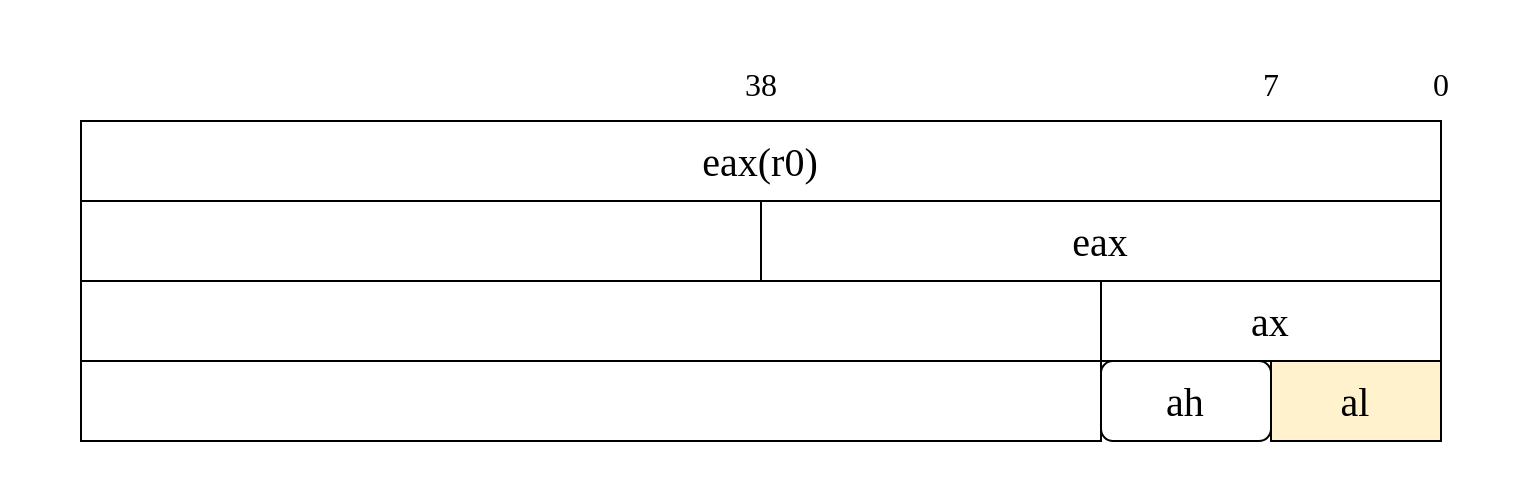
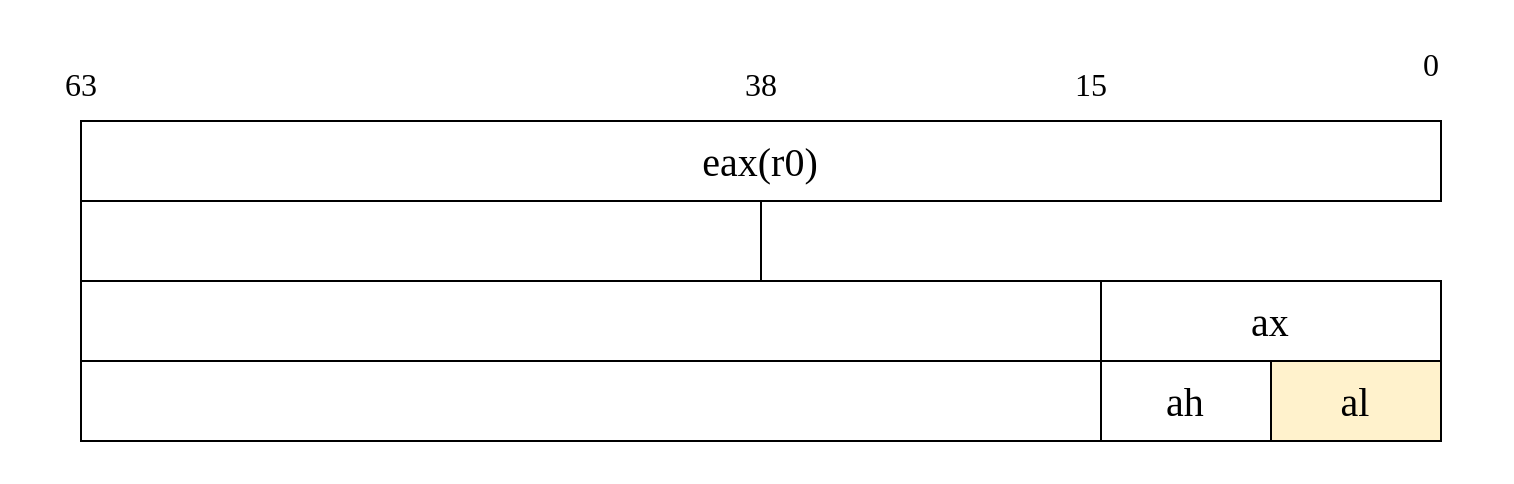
  <mxCell id="0" />
  <mxCell id="1" parent="0" />
  <mxCell id="2" value="&lt;font style=&quot;font-size: 20px;&quot; face=&quot;Lucida Console&quot;&gt;eax(r0)&lt;/font&gt;" style="rounded=0;whiteSpace=wrap;html=1;" parent="1" vertex="1"><mxGeometry x="40" y="60" width="680" height="40" as="geometry" /></mxCell>
  <mxCell id="3" value="" style="rounded=0;whiteSpace=wrap;html=1;" parent="1" vertex="1"><mxGeometry x="40" y="100" width="340" height="40" as="geometry" /></mxCell>
- <mxCell id="4" value="&lt;font style=&quot;font-size: 20px;&quot; face=&quot;Lucida Console&quot;&gt;eax&lt;/font&gt;" style="rounded=0;whiteSpace=wrap;html=1;" parent="1" vertex="1"><mxGeometry x="380" y="100" width="340" height="40" as="geometry" /></mxCell>
  <mxCell id="5" value="&lt;font style=&quot;font-size: 20px;&quot; face=&quot;Lucida Console&quot;&gt;ax&lt;/font&gt;" style="rounded=0;whiteSpace=wrap;html=1;" parent="1" vertex="1"><mxGeometry x="550" y="140" width="170" height="40" as="geometry" /></mxCell>
- <mxCell id="6" value="&lt;font style=&quot;font-size: 20px;&quot; face=&quot;Lucida Console&quot;&gt;ah&lt;/font&gt;" style="whiteSpace=wrap;html=1;rounded=1;" parent="1" vertex="1"><mxGeometry x="550" y="180" width="85" height="40" as="geometry" /></mxCell>
+ <mxCell id="6" value="&lt;font style=&quot;font-size: 20px;&quot; face=&quot;Lucida Console&quot;&gt;ah&lt;/font&gt;" style="rounded=0;whiteSpace=wrap;html=1;" parent="1" vertex="1"><mxGeometry x="550" y="180" width="85" height="40" as="geometry" /></mxCell>
  <mxCell id="7" value="&lt;font style=&quot;font-size: 20px;&quot; face=&quot;Lucida Console&quot;&gt;al&lt;/font&gt;" style="rounded=0;whiteSpace=wrap;html=1;fillColor=#fff2cc;" parent="1" vertex="1"><mxGeometry x="635" y="180" width="85" height="40" as="geometry" /></mxCell>
  <mxCell id="8" value="" style="rounded=0;whiteSpace=wrap;html=1;" parent="1" vertex="1"><mxGeometry x="40" y="140" width="510" height="40" as="geometry" /></mxCell>
  <mxCell id="9" value="" style="rounded=0;whiteSpace=wrap;html=1;" parent="1" vertex="1"><mxGeometry x="40" y="180" width="510" height="40" as="geometry" /></mxCell>
- <mxCell id="10" value="&lt;font style=&quot;font-size: 16px;&quot;&gt;0&lt;/font&gt;" style="text;html=1;resizable=0;autosize=1;align=center;verticalAlign=middle;points=[];fillColor=none;strokeColor=none;rounded=0;fontFamily=Lucida Console;fontSize=20;" parent="1" vertex="1"><mxGeometry x="705" y="20" width="30" height="40" as="geometry" /></mxCell>
- <mxCell id="11" value="&lt;font style=&quot;font-size: 16px;&quot;&gt;7&lt;/font&gt;" style="text;html=1;resizable=0;autosize=1;align=center;verticalAlign=middle;points=[];fillColor=none;strokeColor=none;rounded=0;fontFamily=Lucida Console;fontSize=20;" parent="1" vertex="1"><mxGeometry x="620" y="20" width="30" height="40" as="geometry" /></mxCell>
+ <mxCell id="10" value="&lt;font style=&quot;font-size: 16px;&quot;&gt;0&lt;/font&gt;" style="text;html=1;resizable=0;autosize=1;align=center;verticalAlign=middle;points=[];fillColor=none;strokeColor=none;rounded=0;fontFamily=Lucida Console;fontSize=20;" parent="1" vertex="1"><mxGeometry x="700" y="10" width="30" height="40" as="geometry" /></mxCell>
+ <mxCell id="12" value="&lt;font style=&quot;font-size: 16px;&quot;&gt;15&lt;/font&gt;" style="text;html=1;resizable=0;autosize=1;align=center;verticalAlign=middle;points=[];fillColor=none;strokeColor=none;rounded=0;fontFamily=Lucida Console;fontSize=20;" parent="1" vertex="1"><mxGeometry x="525" y="20" width="40" height="40" as="geometry" /></mxCell>
  <mxCell id="13" value="&lt;font style=&quot;font-size: 16px;&quot;&gt;38&lt;/font&gt;" style="text;html=1;resizable=0;autosize=1;align=center;verticalAlign=middle;points=[];fillColor=none;strokeColor=none;rounded=0;fontFamily=Lucida Console;fontSize=20;" parent="1" vertex="1"><mxGeometry x="360" y="20" width="40" height="40" as="geometry" /></mxCell>
+ <mxCell id="14" value="&lt;font style=&quot;font-size: 16px;&quot;&gt;63&lt;/font&gt;" style="text;html=1;resizable=0;autosize=1;align=center;verticalAlign=middle;points=[];fillColor=none;strokeColor=none;rounded=0;fontFamily=Lucida Console;fontSize=20;" parent="1" vertex="1"><mxGeometry x="20" y="20" width="40" height="40" as="geometry" /></mxCell>
